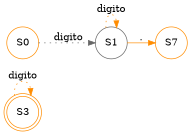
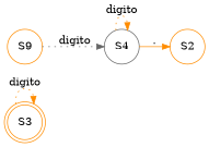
  digraph {
    rankdir=LR
    node [color=darkorange fillcolor=white shape=circle style=filled]
    edge [color=darkorange style=dotted]
    S3 [shape=doublecircle]
-   S1 [color=gray40]
-   S0
-   S2 [label=S7]
+   S1 [color=gray40 label=S4]
+   S0 [label=S9]
+   S2
    S3 -> S3 [label=digito]
    S1 -> S1 [label=digito]
    S1 -> S2 [label="." style=solid]
    S0 -> S1 [color=gray40 label=digito]
  }
